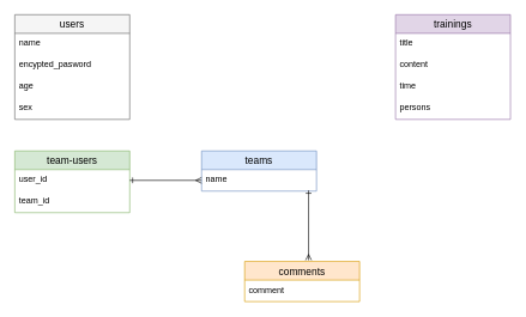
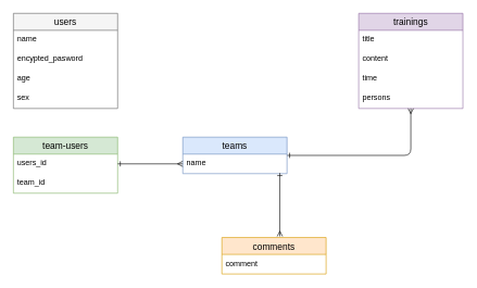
  <mxCell id="0" />
  <mxCell id="1" parent="0" />
  <mxCell id="2" value="users" style="swimlane;fontStyle=0;childLayout=stackLayout;horizontal=1;startSize=26;horizontalStack=0;resizeParent=1;resizeParentMax=0;resizeLast=0;collapsible=1;marginBottom=0;align=center;fontSize=14;fillColor=#f5f5f5;strokeColor=#666666;fontColor=#000000;" parent="1" vertex="1"><mxGeometry x="20" y="20" width="160" height="146" as="geometry"><mxRectangle x="70" y="70" width="70" height="26" as="alternateBounds" /></mxGeometry></mxCell>
  <mxCell id="3" value="name" style="text;strokeColor=none;fillColor=none;spacingLeft=4;spacingRight=4;overflow=hidden;rotatable=0;points=[[0,0.5],[1,0.5]];portConstraint=eastwest;fontSize=12;fontColor=#000000;" parent="2" vertex="1"><mxGeometry y="26" width="160" height="30" as="geometry" /></mxCell>
  <mxCell id="4" value="encypted_pasword" style="text;strokeColor=none;fillColor=none;spacingLeft=4;spacingRight=4;overflow=hidden;rotatable=0;points=[[0,0.5],[1,0.5]];portConstraint=eastwest;fontSize=12;fontColor=#000000;" parent="2" vertex="1"><mxGeometry y="56" width="160" height="30" as="geometry" /></mxCell>
  <mxCell id="5" value="age" style="text;strokeColor=none;fillColor=none;spacingLeft=4;spacingRight=4;overflow=hidden;rotatable=0;points=[[0,0.5],[1,0.5]];portConstraint=eastwest;fontSize=12;fontColor=#000000;" parent="2" vertex="1"><mxGeometry y="86" width="160" height="30" as="geometry" /></mxCell>
  <mxCell id="6" value="sex" style="text;strokeColor=none;fillColor=none;spacingLeft=4;spacingRight=4;overflow=hidden;rotatable=0;points=[[0,0.5],[1,0.5]];portConstraint=eastwest;fontSize=12;fontColor=#000000;" parent="2" vertex="1"><mxGeometry y="116" width="160" height="30" as="geometry" /></mxCell>
  <mxCell id="7" value="trainings" style="swimlane;fontStyle=0;childLayout=stackLayout;horizontal=1;startSize=26;horizontalStack=0;resizeParent=1;resizeParentMax=0;resizeLast=0;collapsible=1;marginBottom=0;align=center;fontSize=14;fillColor=#e1d5e7;strokeColor=#9673a6;fontColor=#000000;" parent="1" vertex="1"><mxGeometry x="550" y="20" width="160" height="146" as="geometry" /></mxCell>
  <mxCell id="8" value="title" style="text;strokeColor=none;fillColor=none;spacingLeft=4;spacingRight=4;overflow=hidden;rotatable=0;points=[[0,0.5],[1,0.5]];portConstraint=eastwest;fontSize=12;fontColor=#000000;" parent="7" vertex="1"><mxGeometry y="26" width="160" height="30" as="geometry" /></mxCell>
  <mxCell id="9" value="content" style="text;strokeColor=none;fillColor=none;spacingLeft=4;spacingRight=4;overflow=hidden;rotatable=0;points=[[0,0.5],[1,0.5]];portConstraint=eastwest;fontSize=12;fontColor=#000000;" parent="7" vertex="1"><mxGeometry y="56" width="160" height="30" as="geometry" /></mxCell>
  <mxCell id="10" value="time" style="text;strokeColor=none;fillColor=none;spacingLeft=4;spacingRight=4;overflow=hidden;rotatable=0;points=[[0,0.5],[1,0.5]];portConstraint=eastwest;fontSize=12;fontColor=#000000;" parent="7" vertex="1"><mxGeometry y="86" width="160" height="30" as="geometry" /></mxCell>
  <mxCell id="11" value="persons" style="text;strokeColor=none;fillColor=none;spacingLeft=4;spacingRight=4;overflow=hidden;rotatable=0;points=[[0,0.5],[1,0.5]];portConstraint=eastwest;fontSize=12;fontColor=#000000;" parent="7" vertex="1"><mxGeometry y="116" width="160" height="30" as="geometry" /></mxCell>
  <mxCell id="12" value="comments" style="swimlane;fontStyle=0;childLayout=stackLayout;horizontal=1;startSize=26;horizontalStack=0;resizeParent=1;resizeParentMax=0;resizeLast=0;collapsible=1;marginBottom=0;align=center;fontSize=14;fillColor=#ffe6cc;strokeColor=#d79b00;fontColor=#000000;" parent="1" vertex="1"><mxGeometry x="340" y="364" width="160" height="56" as="geometry" /></mxCell>
  <mxCell id="13" value="comment" style="text;strokeColor=none;fillColor=none;spacingLeft=4;spacingRight=4;overflow=hidden;rotatable=0;points=[[0,0.5],[1,0.5]];portConstraint=eastwest;fontSize=12;fontColor=#000000;" parent="12" vertex="1"><mxGeometry y="26" width="160" height="30" as="geometry" /></mxCell>
+ <mxCell id="14" style="edgeStyle=none;html=1;endArrow=ERmany;endFill=0;startArrow=ERone;startFill=0;labelBorderColor=#000000;fontColor=#000000;strokeColor=#000000;" edge="1" parent="1" source="15" target="7"><mxGeometry relative="1" as="geometry"><Array as="points"><mxPoint x="630" y="238" /></Array></mxGeometry></mxCell>
  <mxCell id="15" value="teams" style="swimlane;fontStyle=0;childLayout=stackLayout;horizontal=1;startSize=26;horizontalStack=0;resizeParent=1;resizeParentMax=0;resizeLast=0;collapsible=1;marginBottom=0;align=center;fontSize=14;fillColor=#dae8fc;strokeColor=#6c8ebf;fontColor=#000000;" parent="1" vertex="1"><mxGeometry x="280" y="210" width="160" height="56" as="geometry" /></mxCell>
  <mxCell id="16" value="name" style="text;strokeColor=none;fillColor=none;spacingLeft=4;spacingRight=4;overflow=hidden;rotatable=0;points=[[0,0.5],[1,0.5]];portConstraint=eastwest;fontSize=12;fontColor=#000000;" parent="15" vertex="1"><mxGeometry y="26" width="160" height="30" as="geometry" /></mxCell>
  <mxCell id="17" style="edgeStyle=none;html=1;entryX=0.556;entryY=-0.03;entryDx=0;entryDy=0;entryPerimeter=0;exitX=0.931;exitY=0.967;exitDx=0;exitDy=0;exitPerimeter=0;startArrow=ERone;startFill=0;endArrow=ERmany;endFill=0;strokeColor=#000000;" parent="1" source="16" target="12" edge="1"><mxGeometry relative="1" as="geometry"><mxPoint x="440" y="281" as="sourcePoint" /><Array as="points" /></mxGeometry></mxCell>
  <mxCell id="18" value="team-users" style="swimlane;fontStyle=0;childLayout=stackLayout;horizontal=1;startSize=26;horizontalStack=0;resizeParent=1;resizeParentMax=0;resizeLast=0;collapsible=1;marginBottom=0;align=center;fontSize=14;fillColor=#d5e8d4;strokeColor=#82b366;fontColor=#000000;" parent="1" vertex="1"><mxGeometry x="20" y="210" width="160" height="86" as="geometry" /></mxCell>
- <mxCell id="19" value="user_id " style="text;strokeColor=none;fillColor=none;spacingLeft=4;spacingRight=4;overflow=hidden;rotatable=0;points=[[0,0.5],[1,0.5]];portConstraint=eastwest;fontSize=12;fontColor=#000000;" parent="18" vertex="1"><mxGeometry y="26" width="160" height="30" as="geometry" /></mxCell>
+ <mxCell id="19" value="users_id " style="text;strokeColor=none;fillColor=none;spacingLeft=4;spacingRight=4;overflow=hidden;rotatable=0;points=[[0,0.5],[1,0.5]];portConstraint=eastwest;fontSize=12;fontColor=#000000;" parent="18" vertex="1"><mxGeometry y="26" width="160" height="30" as="geometry" /></mxCell>
  <mxCell id="20" value="team_id" style="text;strokeColor=none;fillColor=none;spacingLeft=4;spacingRight=4;overflow=hidden;rotatable=0;points=[[0,0.5],[1,0.5]];portConstraint=eastwest;fontSize=12;fontColor=#000000;" parent="18" vertex="1"><mxGeometry y="56" width="160" height="30" as="geometry" /></mxCell>
  <mxCell id="21" style="edgeStyle=none;html=1;entryX=0;entryY=0.5;entryDx=0;entryDy=0;startArrow=ERone;startFill=0;endArrow=ERmany;endFill=0;strokeColor=#000000;" parent="1" source="19" target="16" edge="1"><mxGeometry relative="1" as="geometry" /></mxCell>
